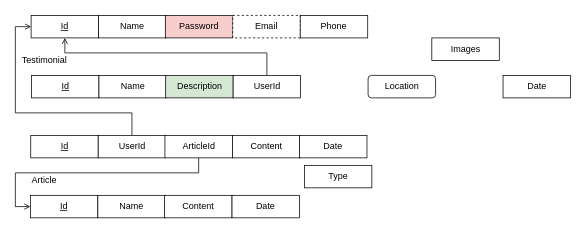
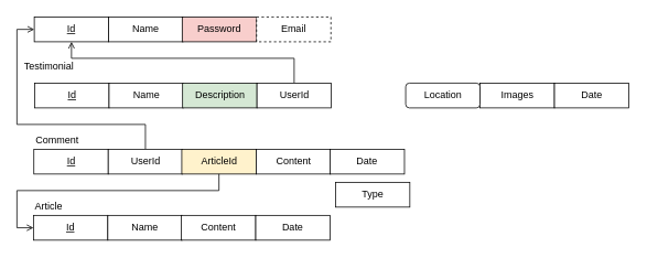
  <mxCell id="0" />
  <mxCell id="1" parent="0" />
  <mxCell id="2" style="edgeStyle=orthogonalEdgeStyle;rounded=0;orthogonalLoop=1;jettySize=auto;html=1;entryX=0.5;entryY=0;entryDx=0;entryDy=0;fontSize=16;endArrow=none;endFill=0;startArrow=open;startFill=0;" parent="1" source="4" target="18" edge="1"><mxGeometry relative="1" as="geometry"><Array as="points"><mxPoint x="20" y="35" /><mxPoint x="20" y="150" /><mxPoint x="176" y="150" /><mxPoint x="176" y="180" /></Array></mxGeometry></mxCell>
  <mxCell id="3" style="edgeStyle=orthogonalEdgeStyle;rounded=0;orthogonalLoop=1;jettySize=auto;html=1;entryX=0.5;entryY=0;entryDx=0;entryDy=0;fontSize=16;endArrow=none;endFill=0;startArrow=open;startFill=0;" parent="1" source="4" target="13" edge="1"><mxGeometry relative="1" as="geometry"><Array as="points"><mxPoint x="86" y="70" /><mxPoint x="356" y="70" /></Array></mxGeometry></mxCell>
  <mxCell id="4" value="&lt;u&gt;Id&lt;/u&gt;" style="rounded=0;whiteSpace=wrap;html=1;" parent="1" vertex="1"><mxGeometry x="41" y="20" width="90" height="30" as="geometry" /></mxCell>
  <mxCell id="5" value="Name" style="rounded=0;whiteSpace=wrap;html=1;" parent="1" vertex="1"><mxGeometry x="131" y="20" width="90" height="30" as="geometry" /></mxCell>
  <mxCell id="6" value="Password" style="rounded=0;whiteSpace=wrap;html=1;fillColor=#f8cecc;" parent="1" vertex="1"><mxGeometry x="220" y="20" width="90" height="30" as="geometry" /></mxCell>
  <mxCell id="7" value="Email" style="rounded=0;whiteSpace=wrap;html=1;dashed=1;" parent="1" vertex="1"><mxGeometry x="310" y="20" width="90" height="30" as="geometry" /></mxCell>
- <mxCell id="8" value="Phone" style="rounded=0;whiteSpace=wrap;html=1;" parent="1" vertex="1"><mxGeometry x="400" y="20" width="90" height="30" as="geometry" /></mxCell>
  <mxCell id="9" value="&lt;u&gt;Id&lt;/u&gt;" style="rounded=0;whiteSpace=wrap;html=1;" parent="1" vertex="1"><mxGeometry x="41.5" y="100" width="90" height="30" as="geometry" /></mxCell>
  <mxCell id="10" value="&lt;span style=&quot;text-align: center&quot;&gt;Testimonial&lt;/span&gt;" style="text;html=1;strokeColor=none;fillColor=none;align=left;verticalAlign=middle;whiteSpace=wrap;rounded=0;" parent="1" vertex="1"><mxGeometry x="26.5" y="70" width="90" height="20" as="geometry" /></mxCell>
  <mxCell id="11" value="Name" style="rounded=0;whiteSpace=wrap;html=1;" parent="1" vertex="1"><mxGeometry x="131.5" y="100" width="90" height="30" as="geometry" /></mxCell>
  <mxCell id="12" value="Description" style="rounded=0;whiteSpace=wrap;html=1;fillColor=#d5e8d4;" parent="1" vertex="1"><mxGeometry x="220.5" y="100" width="90" height="30" as="geometry" /></mxCell>
  <mxCell id="13" value="UserId" style="rounded=0;whiteSpace=wrap;html=1;" parent="1" vertex="1"><mxGeometry x="310.5" y="100" width="90" height="30" as="geometry" /></mxCell>
- <mxCell id="14" value="Images" style="rounded=0;whiteSpace=wrap;html=1;" parent="1" vertex="1"><mxGeometry x="575.5" y="50" width="90" height="30" as="geometry" /></mxCell>
+ <mxCell id="14" value="Images" style="rounded=0;whiteSpace=wrap;html=1;" parent="1" vertex="1"><mxGeometry x="580.5" y="100" width="90" height="30" as="geometry" /></mxCell>
  <mxCell id="15" value="Date" style="rounded=0;whiteSpace=wrap;html=1;" parent="1" vertex="1"><mxGeometry x="670.5" y="100" width="90" height="30" as="geometry" /></mxCell>
  <mxCell id="16" value="&lt;u&gt;Id&lt;/u&gt;" style="rounded=0;whiteSpace=wrap;html=1;" parent="1" vertex="1"><mxGeometry x="40.5" y="180" width="90" height="30" as="geometry" /></mxCell>
+ <mxCell id="17" value="Comment" style="text;html=1;strokeColor=none;fillColor=none;align=left;verticalAlign=middle;whiteSpace=wrap;rounded=0;" parent="1" vertex="1"><mxGeometry x="40.5" y="160" width="90" height="20" as="geometry" /></mxCell>
  <mxCell id="18" value="UserId" style="rounded=0;whiteSpace=wrap;html=1;" parent="1" vertex="1"><mxGeometry x="130.5" y="180" width="90" height="30" as="geometry" /></mxCell>
- <mxCell id="19" value="ArticleId" style="rounded=0;whiteSpace=wrap;html=1;" parent="1" vertex="1"><mxGeometry x="219.5" y="180" width="90" height="30" as="geometry" /></mxCell>
+ <mxCell id="19" value="ArticleId" style="rounded=0;whiteSpace=wrap;html=1;fillColor=#fff2cc;" parent="1" vertex="1"><mxGeometry x="219.5" y="180" width="90" height="30" as="geometry" /></mxCell>
  <mxCell id="20" value="Content" style="rounded=0;whiteSpace=wrap;html=1;" parent="1" vertex="1"><mxGeometry x="309.5" y="180" width="90" height="30" as="geometry" /></mxCell>
  <mxCell id="21" style="edgeStyle=orthogonalEdgeStyle;rounded=0;orthogonalLoop=1;jettySize=auto;html=1;entryX=0.5;entryY=1;entryDx=0;entryDy=0;fontSize=16;endFill=0;endArrow=none;startFill=0;startArrow=open;" parent="1" source="22" target="19" edge="1"><mxGeometry relative="1" as="geometry"><Array as="points"><mxPoint x="20" y="275" /><mxPoint x="20" y="230" /><mxPoint x="265" y="230" /><mxPoint x="265" y="210" /></Array></mxGeometry></mxCell>
  <mxCell id="22" value="&lt;u&gt;Id&lt;/u&gt;" style="rounded=0;whiteSpace=wrap;html=1;" parent="1" vertex="1"><mxGeometry x="40" y="260" width="90" height="30" as="geometry" /></mxCell>
- <mxCell id="23" value="Article" style="text;html=1;strokeColor=none;fillColor=none;align=left;verticalAlign=middle;whiteSpace=wrap;rounded=0;" parent="1" vertex="1"><mxGeometry x="40" y="230" width="90" height="20" as="geometry" /></mxCell>
+ <mxCell id="23" value="Article" style="text;html=1;strokeColor=none;fillColor=none;align=left;verticalAlign=middle;whiteSpace=wrap;rounded=0;" parent="1" vertex="1"><mxGeometry x="40" y="240" width="90" height="20" as="geometry" /></mxCell>
  <mxCell id="24" value="Name" style="rounded=0;whiteSpace=wrap;html=1;" parent="1" vertex="1"><mxGeometry x="130" y="260" width="90" height="30" as="geometry" /></mxCell>
  <mxCell id="25" value="Content" style="rounded=0;whiteSpace=wrap;html=1;" parent="1" vertex="1"><mxGeometry x="219" y="260" width="90" height="30" as="geometry" /></mxCell>
  <mxCell id="26" value="Date" style="rounded=0;whiteSpace=wrap;html=1;" parent="1" vertex="1"><mxGeometry x="309" y="260" width="90" height="30" as="geometry" /></mxCell>
  <mxCell id="27" value="Date" style="rounded=0;whiteSpace=wrap;html=1;" parent="1" vertex="1"><mxGeometry x="399" y="180" width="90" height="30" as="geometry" /></mxCell>
  <mxCell id="28" value="Type" style="rounded=0;whiteSpace=wrap;html=1;" vertex="1" parent="1"><mxGeometry x="405.5" y="220" width="90" height="30" as="geometry" /></mxCell>
  <mxCell id="29" value="Location" style="whiteSpace=wrap;html=1;rounded=1;" vertex="1" parent="1"><mxGeometry x="490.5" y="100" width="90" height="30" as="geometry" /></mxCell>
